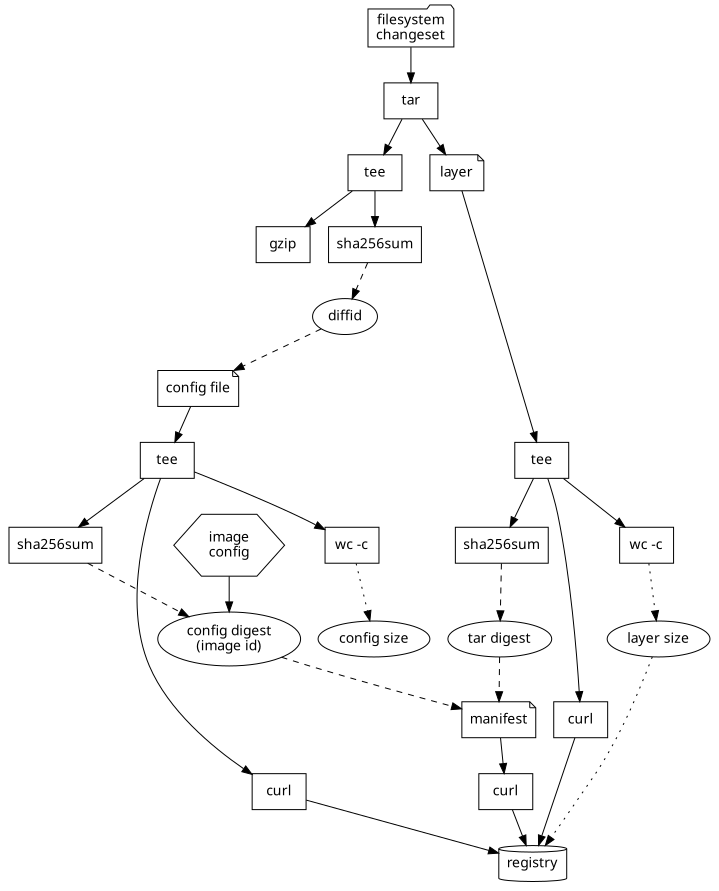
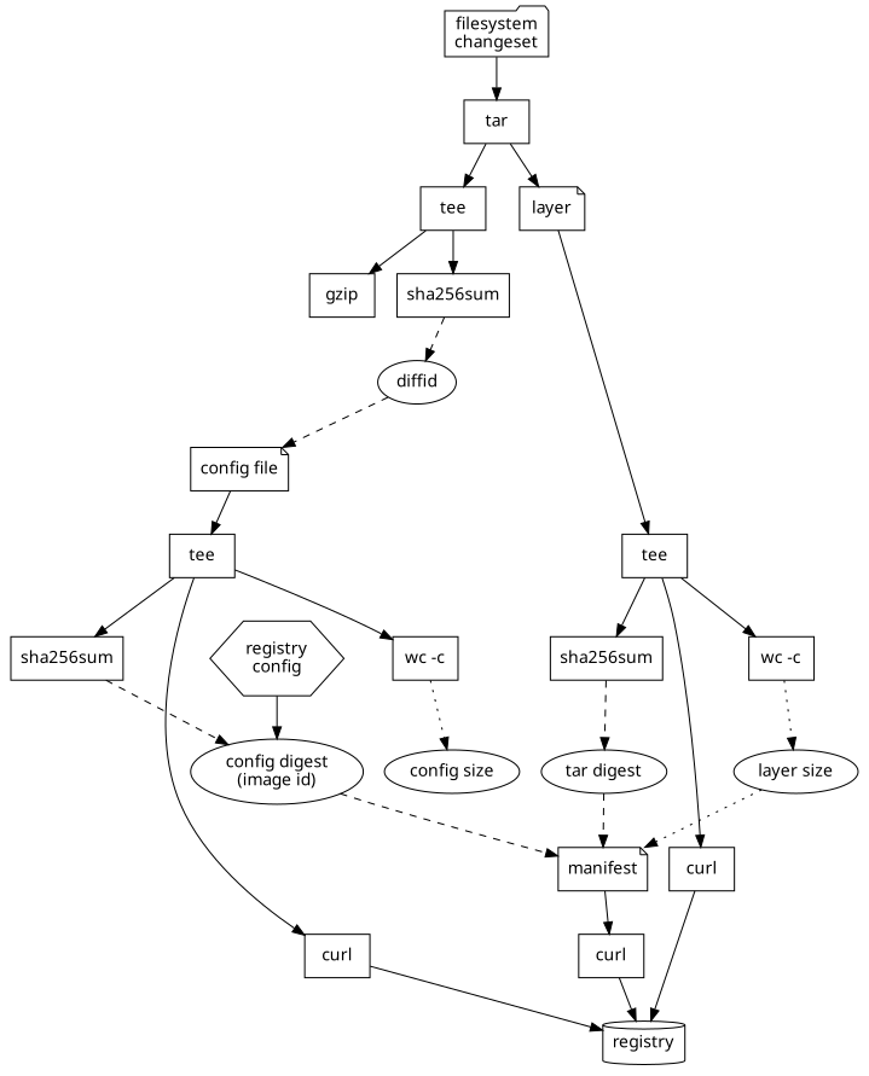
  digraph {
    fontname="Noto Sans"
    ordering=out
    node [fontname="Noto Sans" shape=rect]
    edge [fontname="Noto Sans"]
    n1 [label="filesystem\nchangeset" shape=folder]
    tar
    tee
    layer [shape=note]
-   n5 [label="image\nconfig" shape=hexagon]
+   n5 [label="registry\nconfig" shape=hexagon]
    n6 [label="config digest\n(image id)" shape=""]
    n7 [label="config file" shape=note]
    n8 [label=tee]
    gzip
    sha256sum
    n11 [label=tee]
    diffid [shape=""]
    n13 [label=sha256sum]
    curl
    n15 [label="wc -c"]
    n16 [label="tar digest" shape=""]
    registry [shape=cylinder]
    n18 [label="layer size" shape=""]
    n19 [label=sha256sum]
    n20 [label=curl]
    n21 [label="wc -c"]
    n22 [label="config size" shape=""]
    manifest [shape=note]
    n24 [label=curl]
    n1 -> tar
    tar -> tee
    tar -> layer
    tee -> gzip
    tee -> sha256sum
    layer -> n11
    n5 -> n6
    n6 -> manifest [style=dashed]
    n7 -> n8
    n8 -> n19
    n8 -> n20
    n8 -> n21
    sha256sum -> diffid [style=dashed]
    n11 -> n13
    n11 -> curl
    n11 -> n15
    diffid -> n7 [style=dashed]
    n13 -> n16 [style=dashed]
    curl -> registry
    n15 -> n18 [style=dotted]
    n16 -> manifest [style=dashed]
-   n18 -> registry [style=dotted]
+   n18 -> manifest [style=dotted]
    n19 -> n6 [style=dashed]
    n20 -> registry
    n21 -> n22 [style=dotted]
    manifest -> n24
    n24 -> registry
  }
